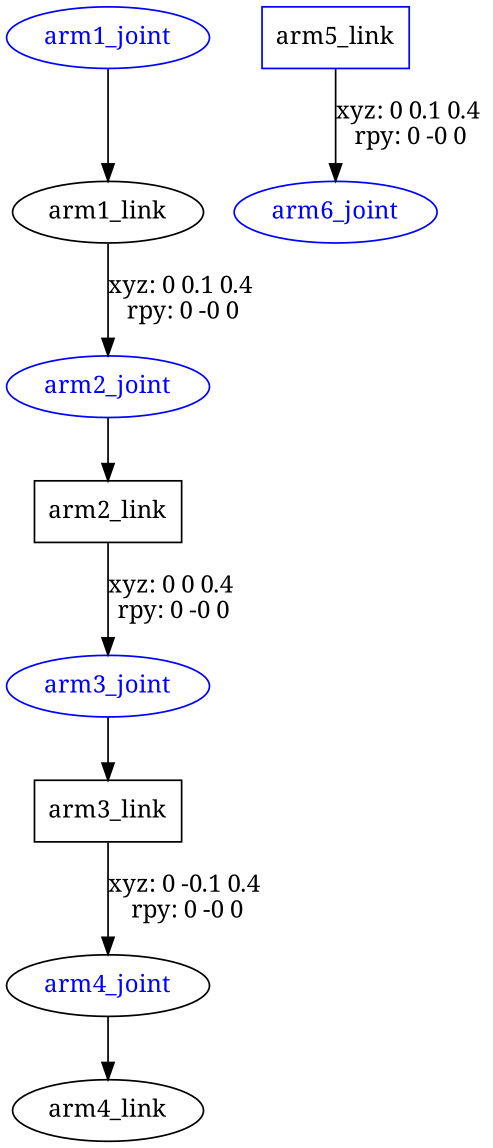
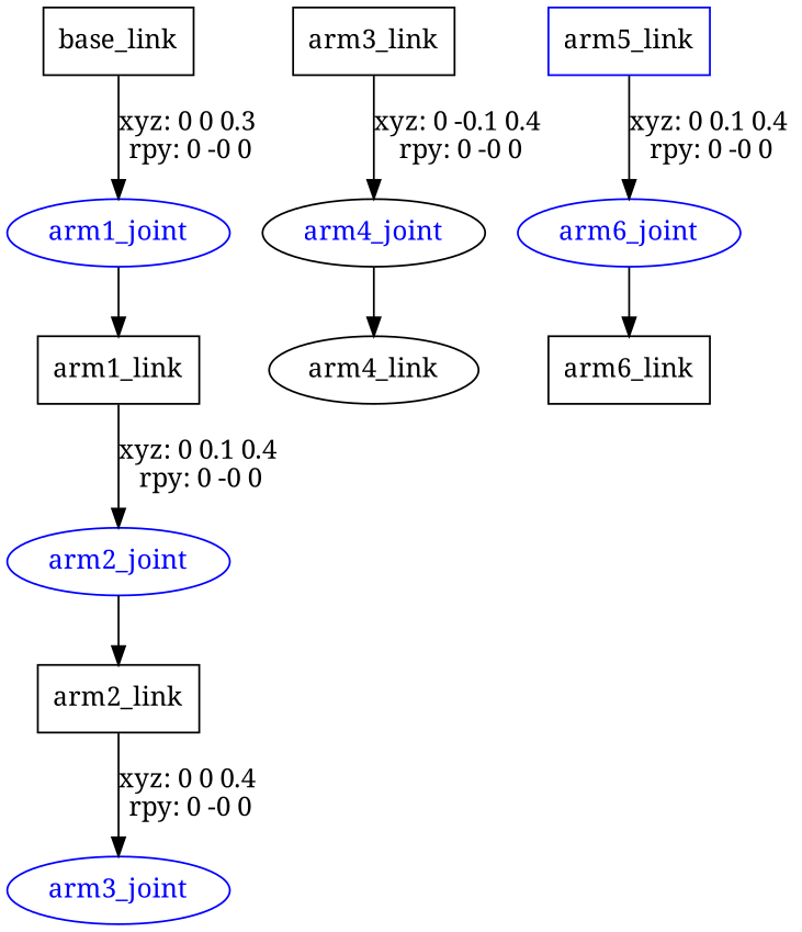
  digraph {
    fontname="Noto Serif"
    node [fontname="Noto Serif" shape=box]
    edge [fontname="Noto Serif"]
+   n1 [label=base_link]
    arm1_joint [color=blue fontcolor=blue shape=ellipse]
-   n3 [label=arm1_link shape=ellipse]
+   n3 [label=arm1_link]
    arm2_joint [color=blue fontcolor=blue shape=ellipse]
    n5 [label=arm2_link]
    arm3_joint [color=blue fontcolor=blue shape=ellipse]
    n7 [label=arm3_link]
    arm4_joint [color=black fontcolor=blue shape=ellipse]
    n9 [label=arm4_link shape=ellipse]
    n10 [color=blue label=arm5_link]
    arm6_joint [color=blue fontcolor=blue shape=ellipse]
+   n12 [label=arm6_link]
+   n1 -> arm1_joint [label="xyz: 0 0 0.3 \nrpy: 0 -0 0"]
    arm1_joint -> n3
    n3 -> arm2_joint [label="xyz: 0 0.1 0.4 \nrpy: 0 -0 0"]
    arm2_joint -> n5
    n5 -> arm3_joint [label="xyz: 0 0 0.4 \nrpy: 0 -0 0"]
-   arm3_joint -> n7
    n7 -> arm4_joint [label="xyz: 0 -0.1 0.4 \nrpy: 0 -0 0"]
    arm4_joint -> n9
    n10 -> arm6_joint [label="xyz: 0 0.1 0.4 \nrpy: 0 -0 0"]
+   arm6_joint -> n12
  }
